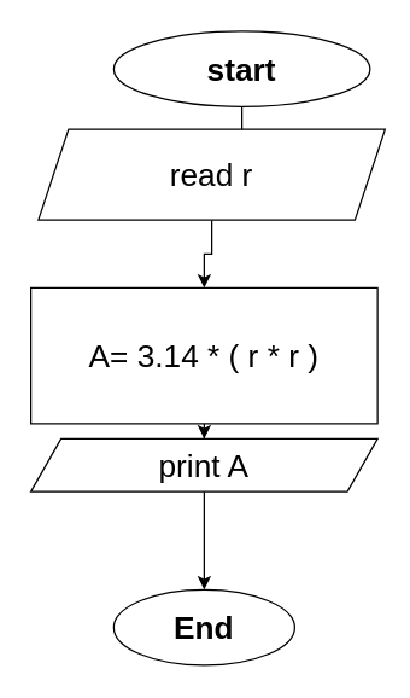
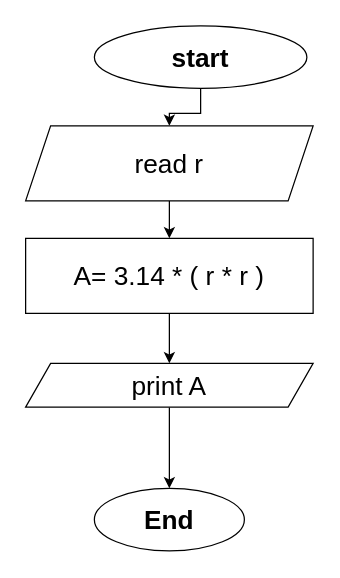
  <mxCell id="0" />
  <mxCell id="1" parent="0" />
  <mxCell id="2" value="" style="edgeStyle=orthogonalEdgeStyle;rounded=0;orthogonalLoop=1;jettySize=auto;html=1;fontSize=21;" edge="1" parent="1" source="3" target="5"><mxGeometry relative="1" as="geometry" /></mxCell>
  <mxCell id="3" value="start" style="ellipse;whiteSpace=wrap;html=1;fontSize=21;fontStyle=1" vertex="1" parent="1"><mxGeometry x="75" y="20" width="170" height="50" as="geometry" /></mxCell>
  <mxCell id="4" value="" style="edgeStyle=orthogonalEdgeStyle;rounded=0;orthogonalLoop=1;jettySize=auto;html=1;fontSize=21;" edge="1" parent="1" source="5" target="7"><mxGeometry relative="1" as="geometry" /></mxCell>
- <mxCell id="5" value="read r" style="shape=parallelogram;perimeter=parallelogramPerimeter;whiteSpace=wrap;html=1;fixedSize=1;fontSize=21;" vertex="1" parent="1"><mxGeometry x="25" y="85" width="230" height="60" as="geometry" /></mxCell>
+ <mxCell id="5" value="read r" style="shape=parallelogram;perimeter=parallelogramPerimeter;whiteSpace=wrap;html=1;fixedSize=1;fontSize=21;" vertex="1" parent="1"><mxGeometry x="20" y="100" width="230" height="60" as="geometry" /></mxCell>
  <mxCell id="6" value="" style="edgeStyle=orthogonalEdgeStyle;rounded=0;orthogonalLoop=1;jettySize=auto;html=1;fontSize=21;" edge="1" parent="1" source="7" target="9"><mxGeometry relative="1" as="geometry" /></mxCell>
- <mxCell id="7" value="A= 3.14 * ( r * r )" style="rounded=0;whiteSpace=wrap;html=1;fontSize=21;" vertex="1" parent="1"><mxGeometry x="20" y="190" width="230" height="90" as="geometry" /></mxCell>
+ <mxCell id="7" value="A= 3.14 * ( r * r )" style="rounded=0;whiteSpace=wrap;html=1;fontSize=21;" vertex="1" parent="1"><mxGeometry x="20" y="190" width="230" height="60" as="geometry" /></mxCell>
  <mxCell id="8" value="" style="edgeStyle=orthogonalEdgeStyle;rounded=0;orthogonalLoop=1;jettySize=auto;html=1;fontSize=21;" edge="1" parent="1" source="9" target="10"><mxGeometry relative="1" as="geometry" /></mxCell>
  <mxCell id="9" value="print A" style="shape=parallelogram;perimeter=parallelogramPerimeter;whiteSpace=wrap;html=1;fixedSize=1;fontSize=21;" vertex="1" parent="1"><mxGeometry x="20" y="290" width="230" height="35" as="geometry" /></mxCell>
  <mxCell id="10" value="End" style="ellipse;whiteSpace=wrap;html=1;fontSize=21;fontStyle=1" vertex="1" parent="1"><mxGeometry x="75" y="390" width="120" height="50" as="geometry" /></mxCell>
